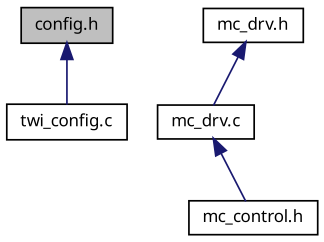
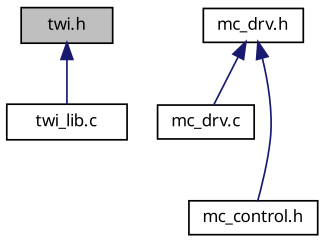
  digraph {
    node [color=black fillcolor=white fontname="FreeSans.ttf" fontsize=10 shape=record style=filled]
    edge [color=midnightblue dir=back fontname="FreeSans.ttf" fontsize=10 labelfontname="FreeSans.ttf" labelfontsize=10 style=solid]
-   n1 [fillcolor=grey75 fontcolor=black height=0.2 label="config.h" width=0.4]
-   n2 [height=0.2 label="twi_config.c" width=0.4]
+   n1 [fillcolor=grey75 fontcolor=black height=0.2 label="twi.h" width=0.4]
+   n2 [height=0.2 label="twi_lib.c" width=0.4]
    n3 [height=0.2 label="mc_drv.c" width=0.4]
    n4 [height=0.2 label="mc_drv.h" width=0.4]
    n5 [height=0.2 label="mc_control.h" width=0.4]
    n1 -> n2
    n4 -> n3
-   n3 -> n5
+   n4 -> n5
  }
